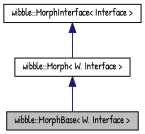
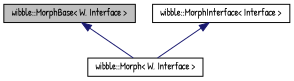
  digraph {
    fontname="Patrick Hand"
    node [color=black fillcolor=white fontname="Patrick Hand" fontsize=10 shape=record style=filled]
    edge [color=midnightblue dir=back fontname="Patrick Hand" fontsize=10 labelfontname=Helvetica labelfontsize=10 style=solid]
    n1 [fillcolor=grey75 fontcolor=black height=0.2 label="wibble::MorphBase\< W, Interface \>" width=0.4]
    n2 [height=0.2 label="wibble::Morph\< W, Interface \>" width=0.4]
    n3 [height=0.2 label="wibble::MorphInterface\< Interface \>" width=0.4]
-   n2 -> n1
+   n1 -> n2
    n3 -> n2
  }
